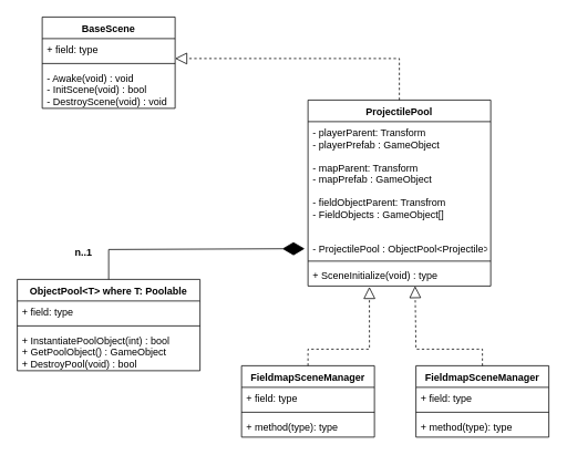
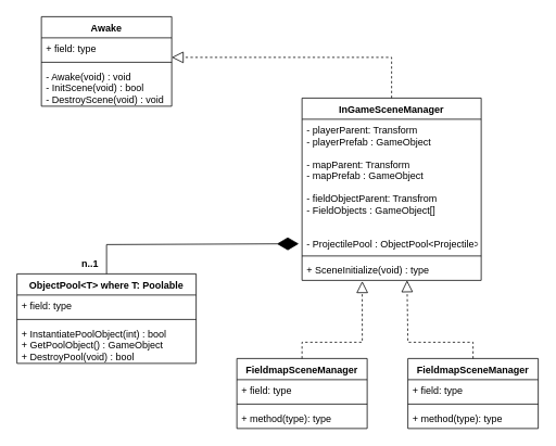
  <mxCell id="0" />
  <mxCell id="1" parent="0" />
- <mxCell id="2" value="BaseScene" style="swimlane;fontStyle=1;align=center;verticalAlign=top;childLayout=stackLayout;horizontal=1;startSize=26;horizontalStack=0;resizeParent=1;resizeParentMax=0;resizeLast=0;collapsible=1;marginBottom=0;" parent="1" vertex="1"><mxGeometry x="50" y="20" width="160" height="110" as="geometry" /></mxCell>
+ <mxCell id="2" value="Awake" style="swimlane;fontStyle=1;align=center;verticalAlign=top;childLayout=stackLayout;horizontal=1;startSize=26;horizontalStack=0;resizeParent=1;resizeParentMax=0;resizeLast=0;collapsible=1;marginBottom=0;" parent="1" vertex="1"><mxGeometry x="50" y="20" width="160" height="110" as="geometry" /></mxCell>
  <mxCell id="3" value="+ field: type" style="text;strokeColor=none;fillColor=none;align=left;verticalAlign=top;spacingLeft=4;spacingRight=4;overflow=hidden;rotatable=0;points=[[0,0.5],[1,0.5]];portConstraint=eastwest;" parent="2" vertex="1"><mxGeometry y="26" width="160" height="26" as="geometry" /></mxCell>
  <mxCell id="4" value="" style="line;strokeWidth=1;fillColor=none;align=left;verticalAlign=middle;spacingTop=-1;spacingLeft=3;spacingRight=3;rotatable=0;labelPosition=right;points=[];portConstraint=eastwest;" parent="2" vertex="1"><mxGeometry y="52" width="160" height="8" as="geometry" /></mxCell>
  <mxCell id="5" value="- Awake(void) : void&#10;- InitScene(void) : bool&#10;- DestroyScene(void) : void" style="text;strokeColor=none;fillColor=none;align=left;verticalAlign=top;spacingLeft=4;spacingRight=4;overflow=hidden;rotatable=0;points=[[0,0.5],[1,0.5]];portConstraint=eastwest;" parent="2" vertex="1"><mxGeometry y="60" width="160" height="50" as="geometry" /></mxCell>
- <mxCell id="6" value="ProjectilePool" style="swimlane;fontStyle=1;align=center;verticalAlign=top;childLayout=stackLayout;horizontal=1;startSize=26;horizontalStack=0;resizeParent=1;resizeParentMax=0;resizeLast=0;collapsible=1;marginBottom=0;" parent="1" vertex="1"><mxGeometry x="370" y="120" width="220" height="224" as="geometry" /></mxCell>
+ <mxCell id="6" value="InGameSceneManager" style="swimlane;fontStyle=1;align=center;verticalAlign=top;childLayout=stackLayout;horizontal=1;startSize=26;horizontalStack=0;resizeParent=1;resizeParentMax=0;resizeLast=0;collapsible=1;marginBottom=0;" parent="1" vertex="1"><mxGeometry x="370" y="120" width="220" height="224" as="geometry" /></mxCell>
  <mxCell id="7" value="- playerParent: Transform&#10;- playerPrefab : GameObject&#10;&#10;- mapParent: Transform&#10;- mapPrefab : GameObject&#10;&#10;- fieldObjectParent: Transfrom&#10;- FieldObjects : GameObject[]&#10;&#10;&#10;- ProjectilePool : ObjectPool&lt;Projectile&gt;" style="text;strokeColor=none;fillColor=none;align=left;verticalAlign=top;spacingLeft=4;spacingRight=4;overflow=hidden;rotatable=0;points=[[0,0.5],[1,0.5]];portConstraint=eastwest;" parent="6" vertex="1"><mxGeometry y="26" width="220" height="164" as="geometry" /></mxCell>
  <mxCell id="8" value="" style="line;strokeWidth=1;fillColor=none;align=left;verticalAlign=middle;spacingTop=-1;spacingLeft=3;spacingRight=3;rotatable=0;labelPosition=right;points=[];portConstraint=eastwest;" parent="6" vertex="1"><mxGeometry y="190" width="220" height="8" as="geometry" /></mxCell>
  <mxCell id="9" value="+ SceneInitialize(void) : type" style="text;strokeColor=none;fillColor=none;align=left;verticalAlign=top;spacingLeft=4;spacingRight=4;overflow=hidden;rotatable=0;points=[[0,0.5],[1,0.5]];portConstraint=eastwest;" parent="6" vertex="1"><mxGeometry y="198" width="220" height="26" as="geometry" /></mxCell>
  <mxCell id="10" value="" style="endArrow=block;dashed=1;endFill=0;endSize=12;html=1;rounded=0;exitX=0.5;exitY=0;exitDx=0;exitDy=0;" parent="1" source="6" edge="1"><mxGeometry width="160" relative="1" as="geometry"><mxPoint x="310" y="330" as="sourcePoint" /><mxPoint x="210" y="70" as="targetPoint" /><Array as="points"><mxPoint x="480" y="70" /></Array></mxGeometry></mxCell>
  <mxCell id="11" value="FieldmapSceneManager" style="swimlane;fontStyle=1;align=center;verticalAlign=top;childLayout=stackLayout;horizontal=1;startSize=26;horizontalStack=0;resizeParent=1;resizeParentMax=0;resizeLast=0;collapsible=1;marginBottom=0;" parent="1" vertex="1"><mxGeometry x="290" y="440" width="160" height="86" as="geometry"><mxRectangle x="880" y="280" width="180" height="30" as="alternateBounds" /></mxGeometry></mxCell>
  <mxCell id="12" value="+ field: type" style="text;strokeColor=none;fillColor=none;align=left;verticalAlign=top;spacingLeft=4;spacingRight=4;overflow=hidden;rotatable=0;points=[[0,0.5],[1,0.5]];portConstraint=eastwest;" parent="11" vertex="1"><mxGeometry y="26" width="160" height="26" as="geometry" /></mxCell>
  <mxCell id="13" value="" style="line;strokeWidth=1;fillColor=none;align=left;verticalAlign=middle;spacingTop=-1;spacingLeft=3;spacingRight=3;rotatable=0;labelPosition=right;points=[];portConstraint=eastwest;" parent="11" vertex="1"><mxGeometry y="52" width="160" height="8" as="geometry" /></mxCell>
  <mxCell id="14" value="+ method(type): type" style="text;strokeColor=none;fillColor=none;align=left;verticalAlign=top;spacingLeft=4;spacingRight=4;overflow=hidden;rotatable=0;points=[[0,0.5],[1,0.5]];portConstraint=eastwest;" parent="11" vertex="1"><mxGeometry y="60" width="160" height="26" as="geometry" /></mxCell>
  <mxCell id="15" value="FieldmapSceneManager" style="swimlane;fontStyle=1;align=center;verticalAlign=top;childLayout=stackLayout;horizontal=1;startSize=26;horizontalStack=0;resizeParent=1;resizeParentMax=0;resizeLast=0;collapsible=1;marginBottom=0;" parent="1" vertex="1"><mxGeometry x="500" y="440" width="160" height="86" as="geometry" /></mxCell>
  <mxCell id="16" value="+ field: type" style="text;strokeColor=none;fillColor=none;align=left;verticalAlign=top;spacingLeft=4;spacingRight=4;overflow=hidden;rotatable=0;points=[[0,0.5],[1,0.5]];portConstraint=eastwest;" parent="15" vertex="1"><mxGeometry y="26" width="160" height="26" as="geometry" /></mxCell>
  <mxCell id="17" value="" style="line;strokeWidth=1;fillColor=none;align=left;verticalAlign=middle;spacingTop=-1;spacingLeft=3;spacingRight=3;rotatable=0;labelPosition=right;points=[];portConstraint=eastwest;" parent="15" vertex="1"><mxGeometry y="52" width="160" height="8" as="geometry" /></mxCell>
  <mxCell id="18" value="+ method(type): type" style="text;strokeColor=none;fillColor=none;align=left;verticalAlign=top;spacingLeft=4;spacingRight=4;overflow=hidden;rotatable=0;points=[[0,0.5],[1,0.5]];portConstraint=eastwest;" parent="15" vertex="1"><mxGeometry y="60" width="160" height="26" as="geometry" /></mxCell>
  <mxCell id="19" value="" style="endArrow=block;dashed=1;endFill=0;endSize=12;html=1;rounded=0;entryX=0.336;entryY=1.038;entryDx=0;entryDy=0;entryPerimeter=0;exitX=0.5;exitY=0;exitDx=0;exitDy=0;" parent="1" source="11" target="9" edge="1"><mxGeometry width="160" relative="1" as="geometry"><mxPoint x="340" y="280" as="sourcePoint" /><mxPoint x="420" y="210" as="targetPoint" /><Array as="points"><mxPoint x="370" y="420" /><mxPoint x="444" y="420" /></Array></mxGeometry></mxCell>
  <mxCell id="20" value="" style="endArrow=block;dashed=1;endFill=0;endSize=12;html=1;rounded=0;exitX=0.5;exitY=0;exitDx=0;exitDy=0;entryX=0.586;entryY=1;entryDx=0;entryDy=0;entryPerimeter=0;" parent="1" source="15" target="9" edge="1"><mxGeometry width="160" relative="1" as="geometry"><mxPoint x="620" y="280" as="sourcePoint" /><mxPoint x="560" y="390" as="targetPoint" /><Array as="points"><mxPoint x="580" y="420" /><mxPoint x="500" y="420" /></Array></mxGeometry></mxCell>
  <mxCell id="21" value="ObjectPool&lt;T&gt; where T: Poolable" style="swimlane;fontStyle=1;align=center;verticalAlign=top;childLayout=stackLayout;horizontal=1;startSize=26;horizontalStack=0;resizeParent=1;resizeParentMax=0;resizeLast=0;collapsible=1;marginBottom=0;" vertex="1" parent="1"><mxGeometry x="20" y="336" width="220" height="110" as="geometry" /></mxCell>
  <mxCell id="22" value="+ field: type" style="text;strokeColor=none;fillColor=none;align=left;verticalAlign=top;spacingLeft=4;spacingRight=4;overflow=hidden;rotatable=0;points=[[0,0.5],[1,0.5]];portConstraint=eastwest;" vertex="1" parent="21"><mxGeometry y="26" width="220" height="26" as="geometry" /></mxCell>
  <mxCell id="23" value="" style="line;strokeWidth=1;fillColor=none;align=left;verticalAlign=middle;spacingTop=-1;spacingLeft=3;spacingRight=3;rotatable=0;labelPosition=right;points=[];portConstraint=eastwest;" vertex="1" parent="21"><mxGeometry y="52" width="220" height="8" as="geometry" /></mxCell>
  <mxCell id="24" value="+ InstantiatePoolObject(int) : bool&#10;+ GetPoolObject() : GameObject&#10;+ DestroyPool(void) : bool" style="text;strokeColor=none;fillColor=none;align=left;verticalAlign=top;spacingLeft=4;spacingRight=4;overflow=hidden;rotatable=0;points=[[0,0.5],[1,0.5]];portConstraint=eastwest;" vertex="1" parent="21"><mxGeometry y="60" width="220" height="50" as="geometry" /></mxCell>
  <mxCell id="25" value="" style="endArrow=diamondThin;endFill=1;endSize=24;html=1;rounded=0;exitX=0.5;exitY=0;exitDx=0;exitDy=0;entryX=-0.018;entryY=0.933;entryDx=0;entryDy=0;entryPerimeter=0;" edge="1" parent="1" source="21" target="7"><mxGeometry width="160" relative="1" as="geometry"><mxPoint x="80" y="400" as="sourcePoint" /><mxPoint x="240" y="400" as="targetPoint" /><Array as="points"><mxPoint x="130" y="300" /></Array></mxGeometry></mxCell>
- <mxCell id="26" value="n..1" style="text;align=center;fontStyle=1;verticalAlign=middle;spacingLeft=3;spacingRight=3;strokeColor=none;rotatable=0;points=[[0,0.5],[1,0.5]];portConstraint=eastwest;" vertex="1" parent="1"><mxGeometry x="60" y="290" width="80" height="26" as="geometry" /></mxCell>
+ <mxCell id="26" value="n..1" style="text;align=center;fontStyle=1;verticalAlign=middle;spacingLeft=3;spacingRight=3;strokeColor=none;rotatable=0;points=[[0,0.5],[1,0.5]];portConstraint=eastwest;" vertex="1" parent="1"><mxGeometry x="70" y="310" width="80" height="26" as="geometry" /></mxCell>
